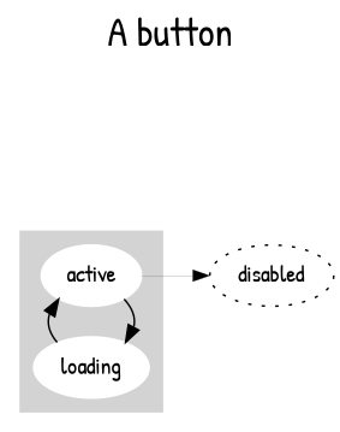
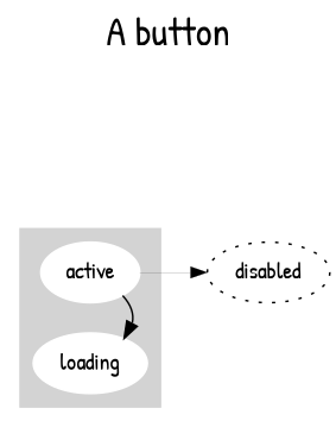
  strict digraph {
    fontname="Patrick Hand"
    fontsize=24
    label="A button\n\n"
    labelloc=t
    rankdir=LR
    splines=line
    node [color=white fontname="Patrick Hand" style=filled]
    edge [constraint=false fontname="Patrick Hand"]
    active
    loading
    disabled [style=dotted color=""]
    subgraph cluster_1 {
      color=lightgrey
      label=""
      style=filled
      active
      loading
    }
    active -> loading
    active -> disabled [penwidth=0.1 constraint=""]
-   loading -> active
  }
